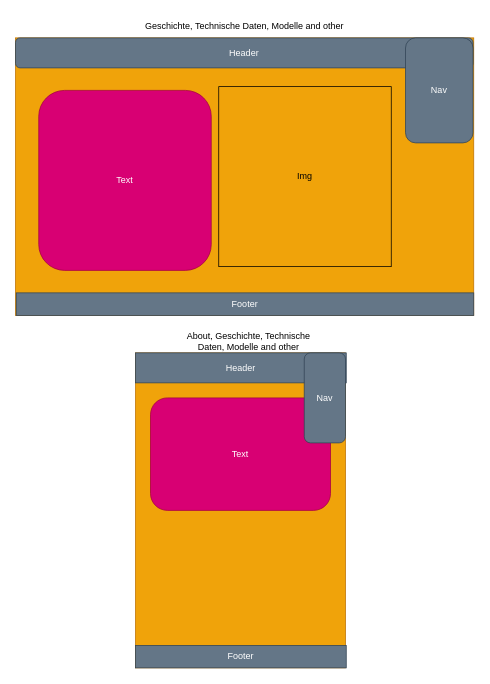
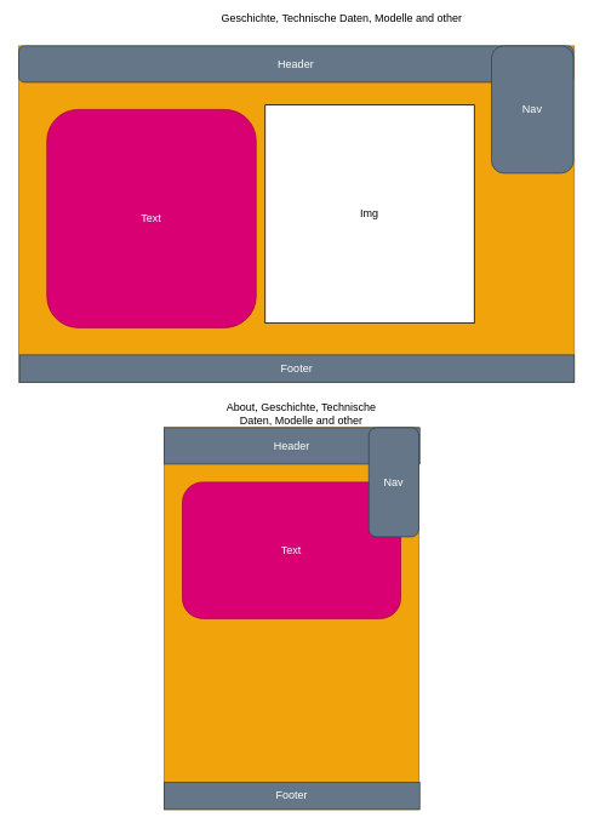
  <mxCell id="0" />
  <mxCell id="1" parent="0" />
  <mxCell id="2" value="" style="rounded=0;whiteSpace=wrap;html=1;fillColor=#f0a30a;fontColor=#000000;strokeColor=#BD7000;" vertex="1" parent="1"><mxGeometry x="180" y="470" width="280" height="420" as="geometry" /></mxCell>
  <mxCell id="3" value="Text" style="rounded=1;whiteSpace=wrap;html=1;fillColor=#d80073;fontColor=#ffffff;strokeColor=#A50040;" vertex="1" parent="1"><mxGeometry x="200" y="530" width="240" height="150" as="geometry" /></mxCell>
  <mxCell id="4" value="" style="rounded=0;whiteSpace=wrap;html=1;fillColor=#f0a30a;fontColor=#000000;strokeColor=#BD7000;" vertex="1" parent="1"><mxGeometry x="20" y="50" width="611" height="370" as="geometry" /></mxCell>
  <mxCell id="5" value="Header" style="rounded=1;whiteSpace=wrap;html=1;fillColor=#647687;fontColor=#ffffff;strokeColor=#314354;" vertex="1" parent="1"><mxGeometry x="20" y="50" width="610" height="40" as="geometry" /></mxCell>
  <mxCell id="6" value="Nav" style="rounded=1;whiteSpace=wrap;html=1;fillColor=#647687;fontColor=#ffffff;strokeColor=#314354;" vertex="1" parent="1"><mxGeometry x="540" y="50" width="90" height="140" as="geometry" /></mxCell>
  <mxCell id="7" value="Text" style="rounded=1;whiteSpace=wrap;html=1;fillColor=#d80073;strokeColor=#A50040;fontColor=#ffffff;" vertex="1" parent="1"><mxGeometry x="51" y="120" width="230" height="240" as="geometry" /></mxCell>
- <mxCell id="8" value="Img" style="rounded=0;whiteSpace=wrap;html=1;fillColor=#f0a30a;" vertex="1" parent="1"><mxGeometry x="291" y="115" width="230" height="240" as="geometry" /></mxCell>
+ <mxCell id="8" value="Img" style="rounded=0;whiteSpace=wrap;html=1;" vertex="1" parent="1"><mxGeometry x="291" y="115" width="230" height="240" as="geometry" /></mxCell>
  <mxCell id="9" value="Footer" style="rounded=0;whiteSpace=wrap;html=1;fillColor=#647687;fontColor=#ffffff;strokeColor=#314354;" vertex="1" parent="1"><mxGeometry x="21" y="390" width="610" height="30" as="geometry" /></mxCell>
- <mxCell id="10" value="Geschichte, Technische Daten, Modelle and other" style="text;html=1;align=center;verticalAlign=middle;resizable=0;points=[];autosize=1;strokeColor=none;fillColor=none;" vertex="1" parent="1"><mxGeometry x="180" y="20" width="290" height="30" as="geometry" /></mxCell>
+ <mxCell id="10" value="Geschichte, Technische Daten, Modelle and other" style="text;html=1;align=center;verticalAlign=middle;resizable=0;points=[];autosize=1;strokeColor=none;fillColor=none;" vertex="1" parent="1"><mxGeometry x="230" y="5" width="290" height="30" as="geometry" /></mxCell>
  <mxCell id="11" value="Header" style="rounded=0;whiteSpace=wrap;html=1;fillColor=#647687;fontColor=#ffffff;strokeColor=#314354;" vertex="1" parent="1"><mxGeometry x="180" y="470" width="281" height="40" as="geometry" /></mxCell>
  <mxCell id="12" value="Nav" style="rounded=1;whiteSpace=wrap;html=1;fillColor=#647687;fontColor=#ffffff;strokeColor=#314354;" vertex="1" parent="1"><mxGeometry x="405" y="470" width="55" height="120" as="geometry" /></mxCell>
  <mxCell id="13" value="Footer" style="rounded=0;whiteSpace=wrap;html=1;fillColor=#647687;fontColor=#ffffff;strokeColor=#314354;" vertex="1" parent="1"><mxGeometry x="180" y="860" width="281" height="30" as="geometry" /></mxCell>
  <mxCell id="14" value="About, Geschichte, Technische Daten, Modelle and other" style="text;html=1;strokeColor=none;fillColor=none;align=center;verticalAlign=middle;whiteSpace=wrap;rounded=0;" vertex="1" parent="1"><mxGeometry x="231" y="440" width="200" height="30" as="geometry" /></mxCell>
